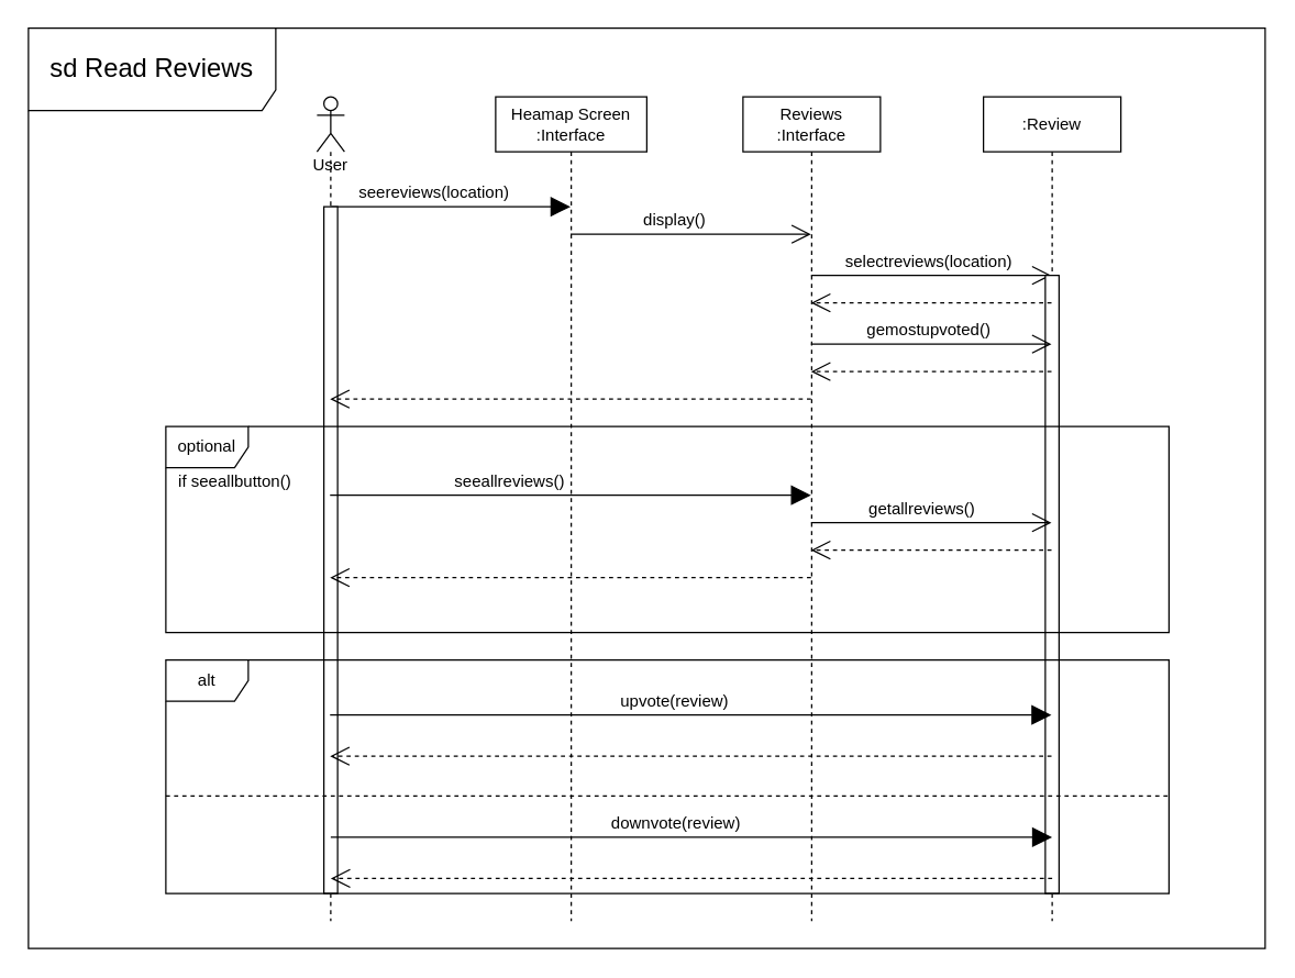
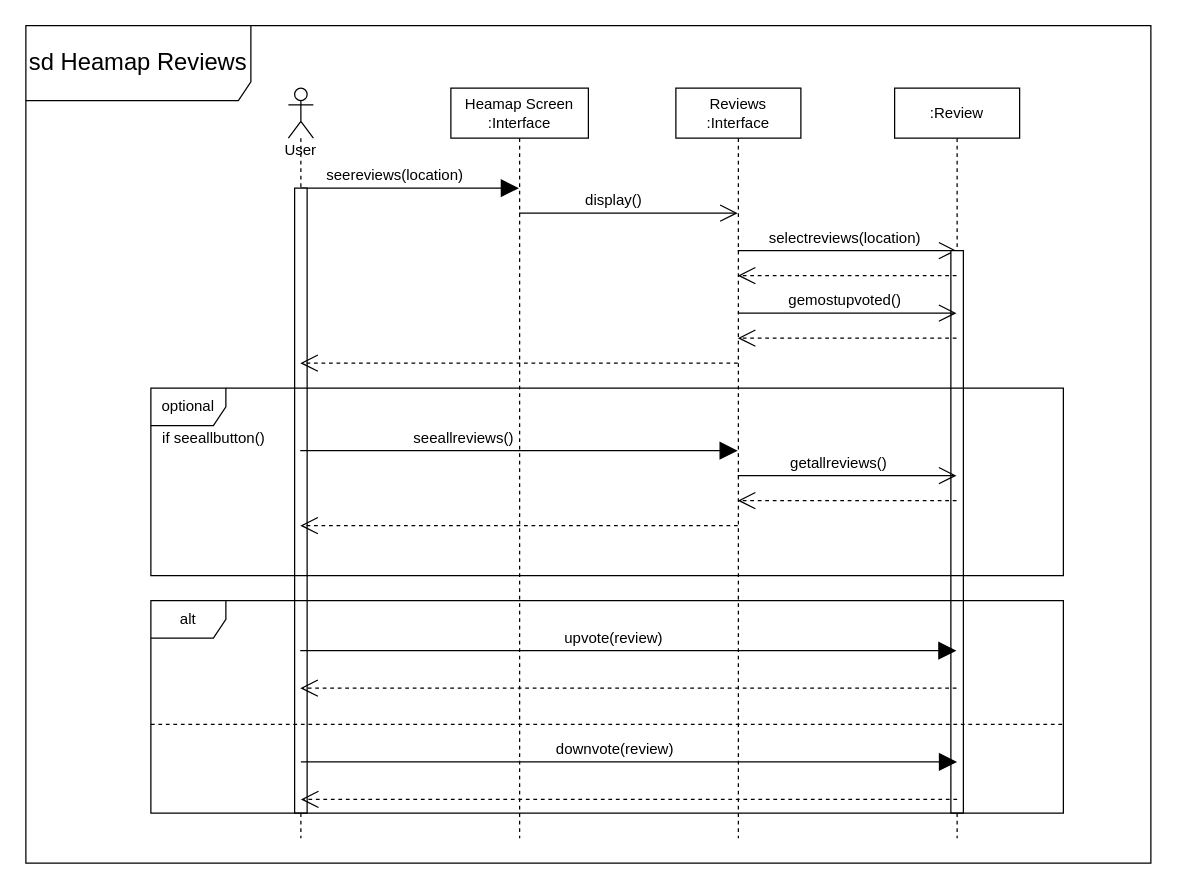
  <mxCell id="0" />
  <mxCell id="1" parent="0" />
  <mxCell id="2" value="User" style="shape=umlLifeline;participant=umlActor;perimeter=lifelinePerimeter;whiteSpace=wrap;html=1;container=1;collapsible=0;recursiveResize=0;verticalAlign=top;spacingTop=36;outlineConnect=0;" vertex="1" parent="1"><mxGeometry x="230" y="70" width="20" height="600" as="geometry" /></mxCell>
  <mxCell id="3" value="Heamap Screen :Interface" style="shape=umlLifeline;perimeter=lifelinePerimeter;whiteSpace=wrap;html=1;container=1;collapsible=0;recursiveResize=0;outlineConnect=0;" vertex="1" parent="1"><mxGeometry x="360" y="70" width="110" height="600" as="geometry" /></mxCell>
  <mxCell id="4" value="seeallreviews()" style="text;html=1;align=center;verticalAlign=middle;resizable=0;points=[];autosize=1;strokeColor=none;" vertex="1" parent="3"><mxGeometry x="-40" y="270" width="100" height="20" as="geometry" /></mxCell>
  <mxCell id="5" value="Reviews :Interface" style="shape=umlLifeline;perimeter=lifelinePerimeter;whiteSpace=wrap;html=1;container=1;collapsible=0;recursiveResize=0;outlineConnect=0;" vertex="1" parent="1"><mxGeometry x="540" y="70" width="100" height="600" as="geometry" /></mxCell>
  <mxCell id="6" value=":Review" style="shape=umlLifeline;perimeter=lifelinePerimeter;whiteSpace=wrap;html=1;container=1;collapsible=0;recursiveResize=0;outlineConnect=0;" vertex="1" parent="1"><mxGeometry x="715" y="70" width="100" height="600" as="geometry" /></mxCell>
  <mxCell id="7" value="" style="endArrow=block;endFill=1;endSize=12;html=1;" edge="1" parent="1" source="2" target="3"><mxGeometry width="160" relative="1" as="geometry"><mxPoint x="450" y="250" as="sourcePoint" /><mxPoint x="610" y="250" as="targetPoint" /><Array as="points"><mxPoint x="330" y="150" /></Array></mxGeometry></mxCell>
  <mxCell id="8" value="seereviews(location)" style="text;html=1;align=center;verticalAlign=middle;resizable=0;points=[];autosize=1;strokeColor=none;" vertex="1" parent="1"><mxGeometry x="250" y="130" width="130" height="20" as="geometry" /></mxCell>
  <mxCell id="9" value="" style="endArrow=open;endFill=1;endSize=12;html=1;" edge="1" parent="1" source="3" target="5"><mxGeometry width="160" relative="1" as="geometry"><mxPoint x="450" y="250" as="sourcePoint" /><mxPoint x="610" y="250" as="targetPoint" /><Array as="points"><mxPoint x="530" y="170" /></Array></mxGeometry></mxCell>
  <mxCell id="10" value="display()" style="text;html=1;align=center;verticalAlign=middle;resizable=0;points=[];autosize=1;strokeColor=none;" vertex="1" parent="1"><mxGeometry x="460" y="150" width="60" height="20" as="geometry" /></mxCell>
  <mxCell id="11" value="" style="endArrow=open;endFill=1;endSize=12;html=1;" edge="1" parent="1" source="5" target="6"><mxGeometry width="160" relative="1" as="geometry"><mxPoint x="450" y="250" as="sourcePoint" /><mxPoint x="610" y="250" as="targetPoint" /><Array as="points"><mxPoint x="700" y="200" /></Array></mxGeometry></mxCell>
  <mxCell id="12" value="selectreviews(location)" style="text;html=1;align=center;verticalAlign=middle;resizable=0;points=[];autosize=1;strokeColor=none;" vertex="1" parent="1"><mxGeometry x="605" y="180" width="140" height="20" as="geometry" /></mxCell>
  <mxCell id="13" value="" style="html=1;points=[];perimeter=orthogonalPerimeter;" vertex="1" parent="1"><mxGeometry x="760" y="200" width="10" height="450" as="geometry" /></mxCell>
  <mxCell id="14" value="" style="html=1;points=[];perimeter=orthogonalPerimeter;" vertex="1" parent="1"><mxGeometry x="235" y="150" width="10" height="500" as="geometry" /></mxCell>
  <mxCell id="15" value="" style="endArrow=open;endFill=1;endSize=12;html=1;dashed=1;" edge="1" parent="1" source="6" target="5"><mxGeometry width="160" relative="1" as="geometry"><mxPoint x="450" y="320" as="sourcePoint" /><mxPoint x="610" y="320" as="targetPoint" /><Array as="points"><mxPoint x="670" y="220" /></Array></mxGeometry></mxCell>
  <mxCell id="16" value="gemostupvoted()" style="text;html=1;align=center;verticalAlign=middle;resizable=0;points=[];autosize=1;strokeColor=none;" vertex="1" parent="1"><mxGeometry x="620" y="230" width="110" height="20" as="geometry" /></mxCell>
  <mxCell id="17" value="" style="endArrow=open;endFill=1;endSize=12;html=1;" edge="1" parent="1" source="5" target="6"><mxGeometry width="160" relative="1" as="geometry"><mxPoint x="450" y="320" as="sourcePoint" /><mxPoint x="610" y="320" as="targetPoint" /><Array as="points"><mxPoint x="690" y="250" /></Array></mxGeometry></mxCell>
  <mxCell id="18" value="" style="endArrow=open;endFill=1;endSize=12;html=1;dashed=1;" edge="1" parent="1" source="6" target="5"><mxGeometry width="160" relative="1" as="geometry"><mxPoint x="450" y="320" as="sourcePoint" /><mxPoint x="610" y="320" as="targetPoint" /><Array as="points"><mxPoint x="710" y="270" /></Array></mxGeometry></mxCell>
  <mxCell id="19" value="" style="endArrow=open;endFill=1;endSize=12;html=1;dashed=1;" edge="1" parent="1" source="5" target="2"><mxGeometry width="160" relative="1" as="geometry"><mxPoint x="450" y="320" as="sourcePoint" /><mxPoint x="610" y="320" as="targetPoint" /><Array as="points"><mxPoint x="480" y="290" /></Array></mxGeometry></mxCell>
  <mxCell id="20" value="" style="endArrow=block;endFill=1;endSize=12;html=1;" edge="1" parent="1" source="2" target="5"><mxGeometry width="160" relative="1" as="geometry"><mxPoint x="450" y="320" as="sourcePoint" /><mxPoint x="610" y="320" as="targetPoint" /><Array as="points"><mxPoint x="510" y="360" /></Array></mxGeometry></mxCell>
  <mxCell id="21" value="" style="endArrow=open;endFill=1;endSize=12;html=1;" edge="1" parent="1" source="5" target="6"><mxGeometry width="160" relative="1" as="geometry"><mxPoint x="450" y="350" as="sourcePoint" /><mxPoint x="610" y="350" as="targetPoint" /><Array as="points"><mxPoint x="690" y="380" /></Array></mxGeometry></mxCell>
  <mxCell id="22" value="getallreviews()" style="text;html=1;align=center;verticalAlign=middle;resizable=0;points=[];autosize=1;strokeColor=none;" vertex="1" parent="1"><mxGeometry x="620" y="360" width="100" height="20" as="geometry" /></mxCell>
  <mxCell id="23" value="" style="endArrow=open;endFill=1;endSize=12;html=1;dashed=1;" edge="1" parent="1" source="6" target="5"><mxGeometry width="160" relative="1" as="geometry"><mxPoint x="450" y="320" as="sourcePoint" /><mxPoint x="610" y="320" as="targetPoint" /><Array as="points"><mxPoint x="680" y="400" /></Array></mxGeometry></mxCell>
  <mxCell id="24" value="" style="endArrow=open;endFill=1;endSize=12;html=1;dashed=1;" edge="1" parent="1" source="5" target="2"><mxGeometry width="160" relative="1" as="geometry"><mxPoint x="450" y="320" as="sourcePoint" /><mxPoint x="610" y="320" as="targetPoint" /><Array as="points"><mxPoint x="470" y="420" /></Array></mxGeometry></mxCell>
  <mxCell id="25" value="optional" style="shape=umlFrame;whiteSpace=wrap;html=1;" vertex="1" parent="1"><mxGeometry x="120" y="310" width="730" height="150" as="geometry" /></mxCell>
  <mxCell id="26" value="if seeallbutton()" style="text;html=1;align=center;verticalAlign=middle;resizable=0;points=[];autosize=1;strokeColor=none;" vertex="1" parent="1"><mxGeometry x="120" y="340" width="100" height="20" as="geometry" /></mxCell>
  <mxCell id="27" value="" style="endArrow=block;endFill=1;endSize=12;html=1;" edge="1" parent="1" source="2" target="6"><mxGeometry width="160" relative="1" as="geometry"><mxPoint x="450" y="590" as="sourcePoint" /><mxPoint x="610" y="590" as="targetPoint" /><Array as="points"><mxPoint x="520" y="520" /></Array></mxGeometry></mxCell>
  <mxCell id="28" value="upvote(review)" style="text;html=1;align=center;verticalAlign=middle;resizable=0;points=[];autosize=1;strokeColor=none;" vertex="1" parent="1"><mxGeometry x="445" y="500" width="90" height="20" as="geometry" /></mxCell>
  <mxCell id="29" value="" style="endArrow=open;endFill=1;endSize=12;html=1;dashed=1;" edge="1" parent="1" source="6" target="2"><mxGeometry width="160" relative="1" as="geometry"><mxPoint x="450" y="530" as="sourcePoint" /><mxPoint x="610" y="530" as="targetPoint" /><Array as="points"><mxPoint x="640" y="550" /></Array></mxGeometry></mxCell>
  <mxCell id="30" value="" style="endArrow=block;endFill=1;endSize=12;html=1;" edge="1" parent="1"><mxGeometry width="160" relative="1" as="geometry"><mxPoint x="240" y="609" as="sourcePoint" /><mxPoint x="765" y="609" as="targetPoint" /><Array as="points"><mxPoint x="520.5" y="609" /></Array></mxGeometry></mxCell>
  <mxCell id="31" value="downvote(review)" style="text;html=1;align=center;verticalAlign=middle;resizable=0;points=[];autosize=1;strokeColor=none;" vertex="1" parent="1"><mxGeometry x="435.5" y="589" width="110" height="20" as="geometry" /></mxCell>
  <mxCell id="32" value="" style="endArrow=open;endFill=1;endSize=12;html=1;dashed=1;" edge="1" parent="1"><mxGeometry width="160" relative="1" as="geometry"><mxPoint x="765" y="639" as="sourcePoint" /><mxPoint x="240" y="639" as="targetPoint" /><Array as="points"><mxPoint x="640.5" y="639" /></Array></mxGeometry></mxCell>
  <mxCell id="33" value="alt" style="shape=umlFrame;whiteSpace=wrap;html=1;" vertex="1" parent="1"><mxGeometry x="120" y="480" width="730" height="170" as="geometry" /></mxCell>
  <mxCell id="34" value="" style="endArrow=none;dashed=1;html=1;exitX=0;exitY=0.582;exitDx=0;exitDy=0;exitPerimeter=0;entryX=1.001;entryY=0.582;entryDx=0;entryDy=0;entryPerimeter=0;" edge="1" parent="1" source="33" target="33"><mxGeometry width="50" height="50" relative="1" as="geometry"><mxPoint x="510" y="620" as="sourcePoint" /><mxPoint x="560" y="570" as="targetPoint" /></mxGeometry></mxCell>
- <mxCell id="35" value="&lt;font style=&quot;font-size: 19px&quot;&gt;sd Read Reviews&lt;/font&gt;" style="shape=umlFrame;whiteSpace=wrap;html=1;width=180;height=60;" vertex="1" parent="1"><mxGeometry x="20" width="900" height="670" as="geometry" y="20" /></mxCell>
+ <mxCell id="35" value="&lt;font style=&quot;font-size: 19px&quot;&gt;sd Heamap Reviews&lt;/font&gt;" style="shape=umlFrame;whiteSpace=wrap;html=1;width=180;height=60;" vertex="1" parent="1"><mxGeometry x="20" width="900" height="670" as="geometry" y="20" /></mxCell>
